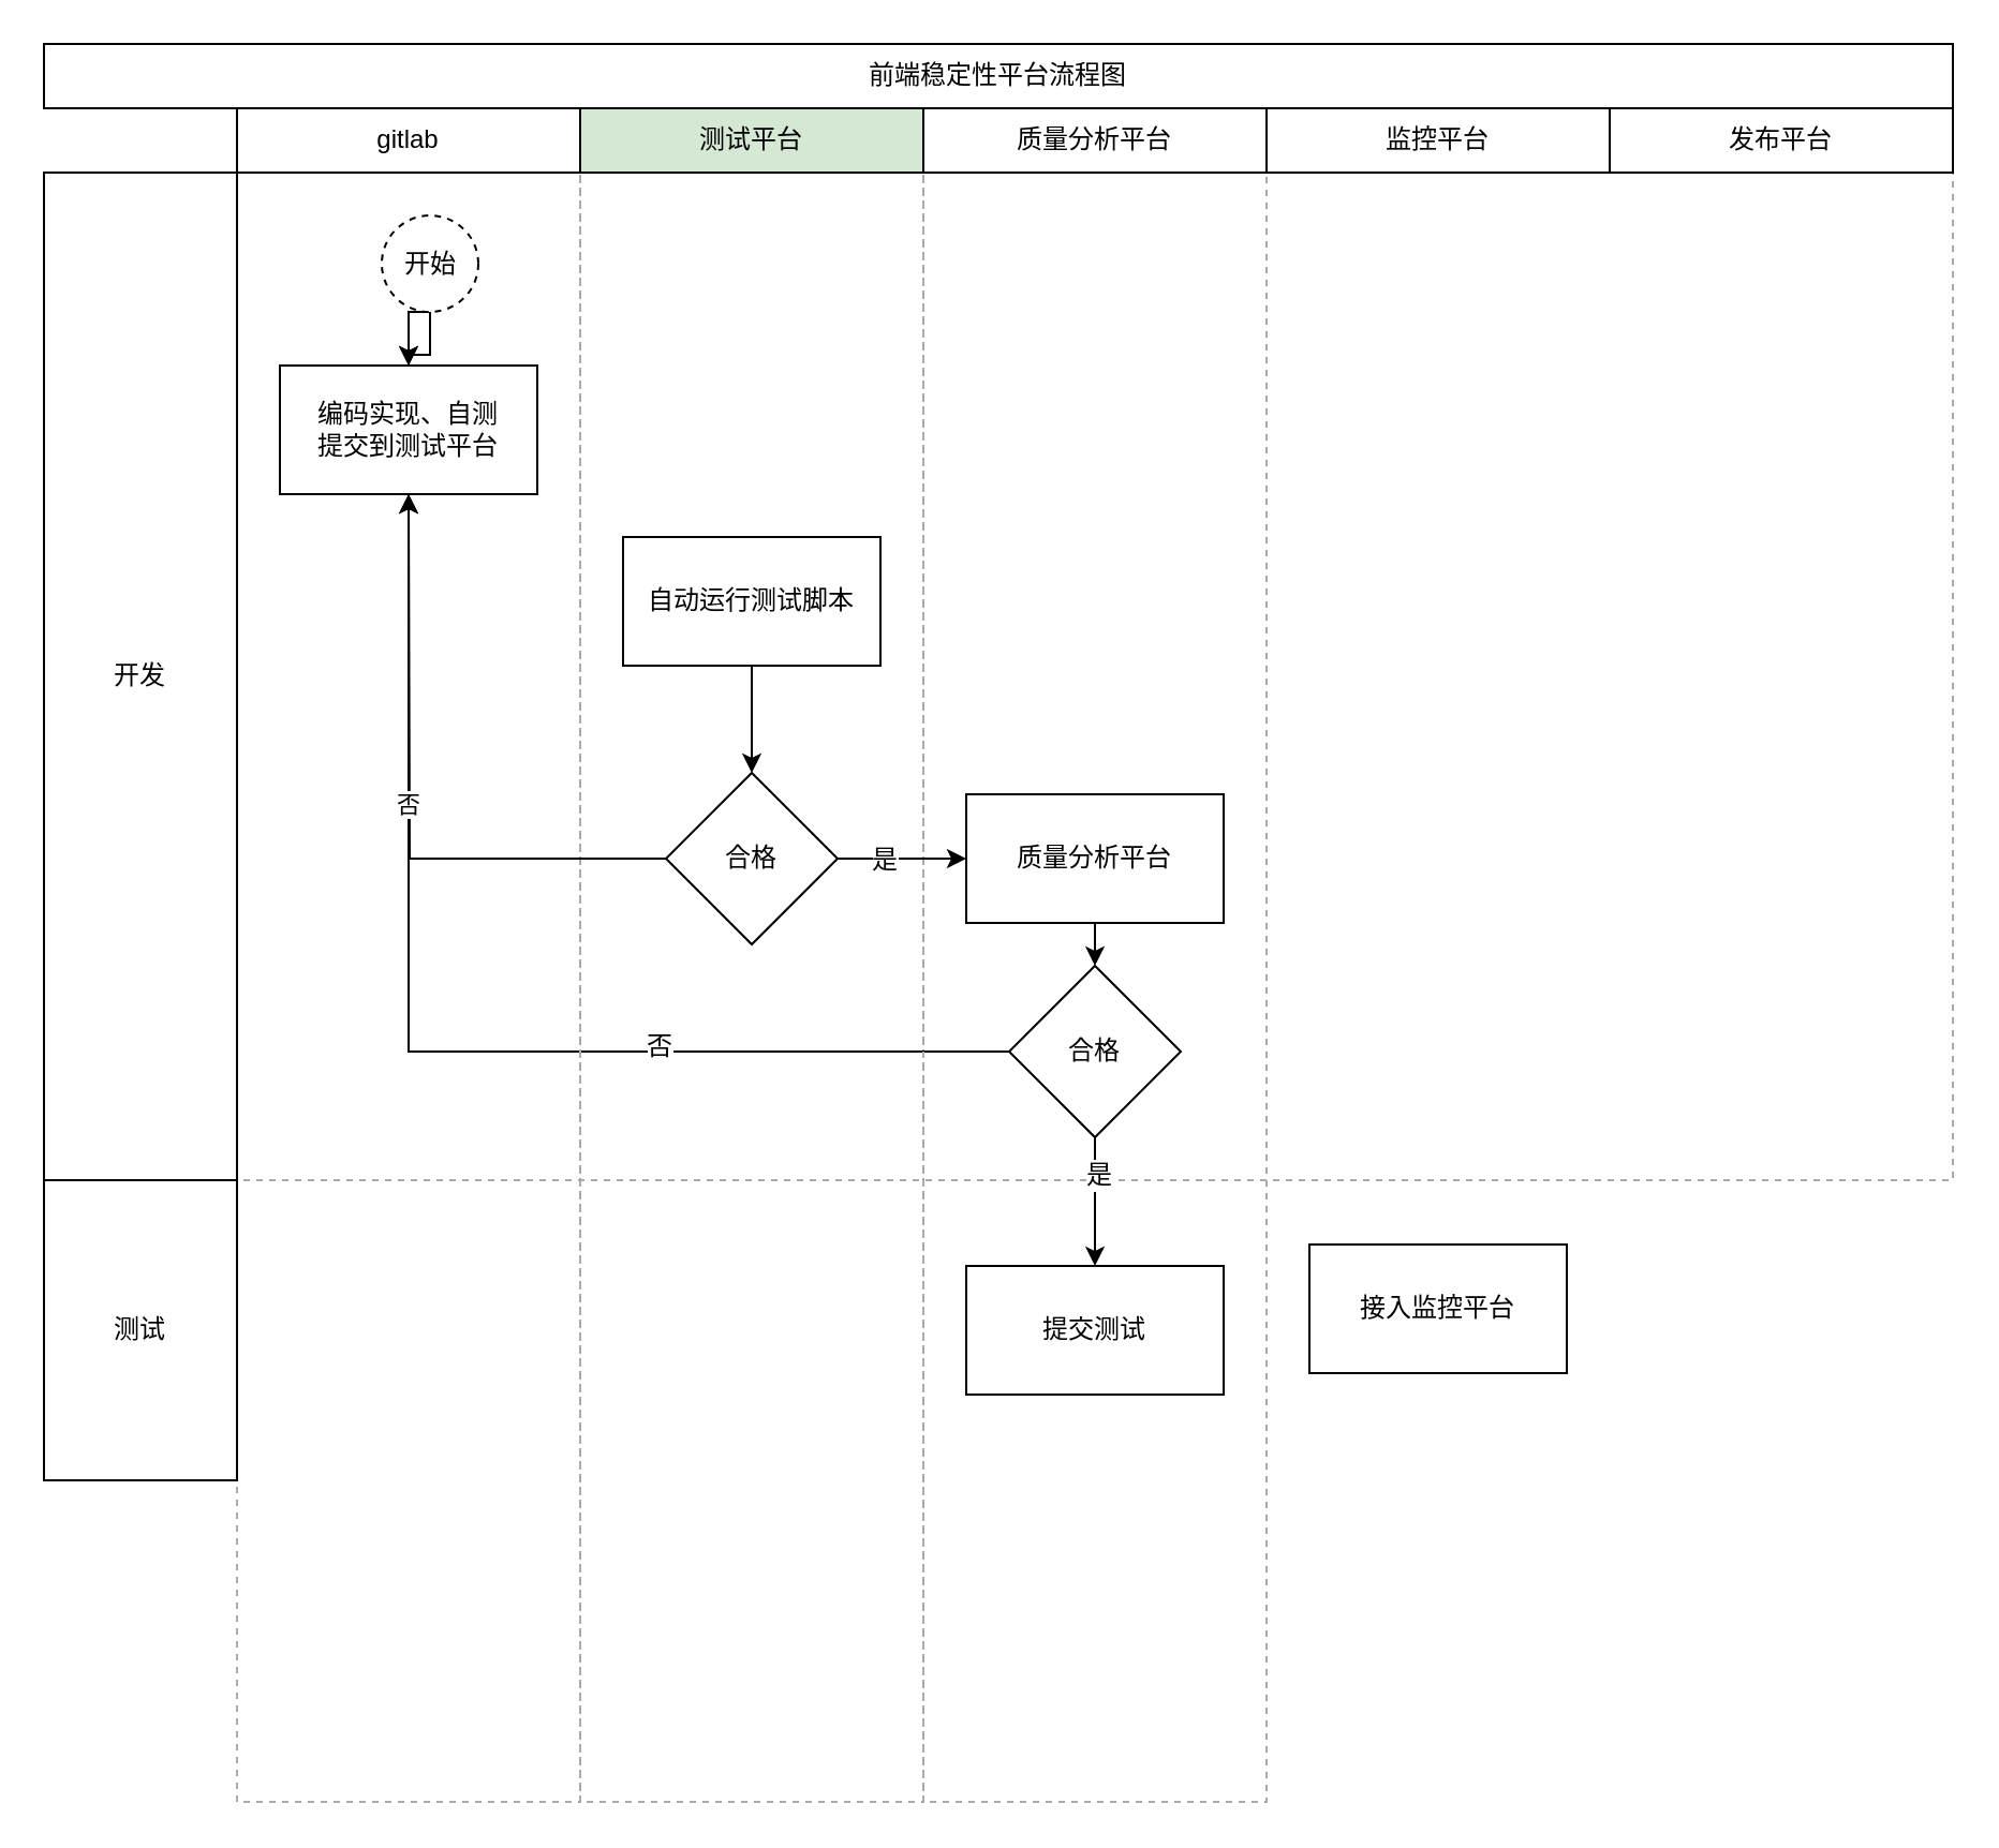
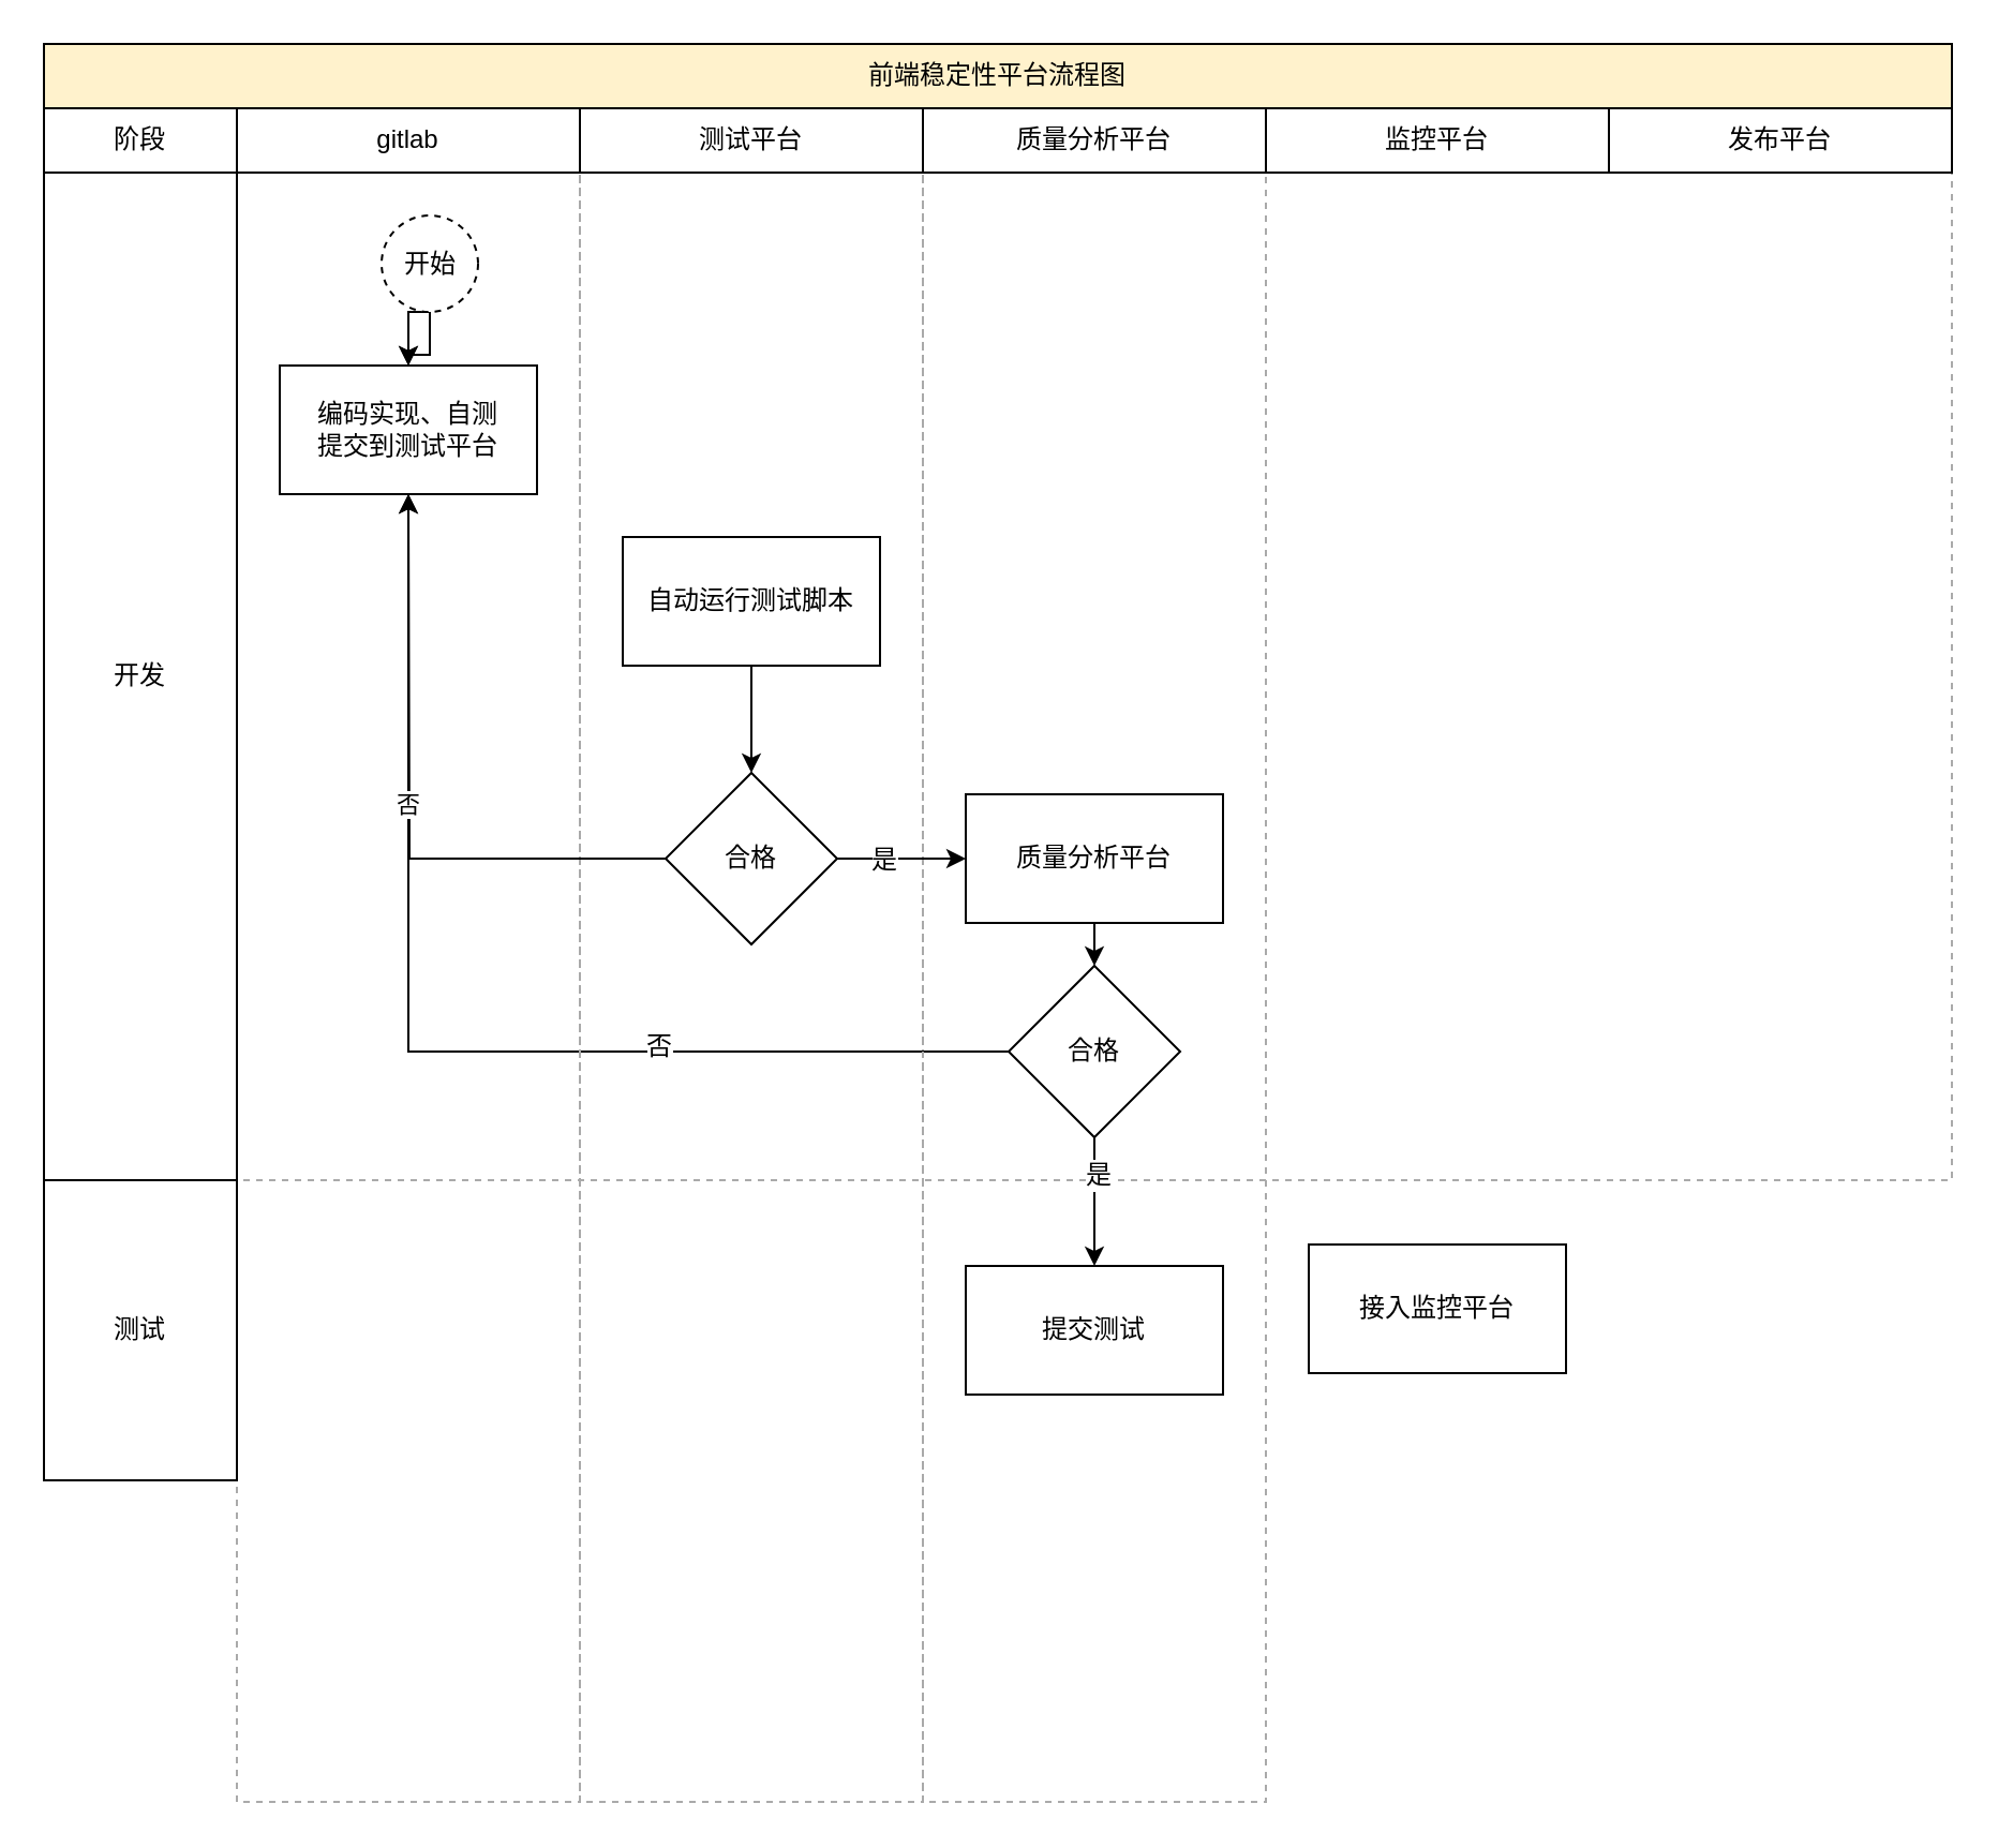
  <mxCell id="0" />
  <mxCell id="1" parent="0" />
  <mxCell id="2" value="" style="rounded=0;whiteSpace=wrap;html=1;strokeColor=#aaa;fillColor=none;gradientColor=none;dashed=1;" vertex="1" parent="1"><mxGeometry x="110" y="80" width="800" height="470" as="geometry" /></mxCell>
  <mxCell id="3" value="" style="rounded=0;whiteSpace=wrap;html=1;gradientColor=none;fillColor=none;dashed=1;strokeColor=#aaa;" vertex="1" parent="1"><mxGeometry x="430" y="80" width="160" height="760" as="geometry" /></mxCell>
  <mxCell id="4" style="edgeStyle=orthogonalEdgeStyle;rounded=0;orthogonalLoop=1;jettySize=auto;html=1;exitX=0;exitY=0.5;exitDx=0;exitDy=0;entryX=0.5;entryY=1;entryDx=0;entryDy=0;" edge="1" parent="1" source="30" target="18"><mxGeometry relative="1" as="geometry"><mxPoint x="190" y="390" as="targetPoint" /></mxGeometry></mxCell>
  <mxCell id="5" value="否" style="text;html=1;align=center;verticalAlign=middle;resizable=0;points=[];;labelBackgroundColor=#ffffff;" vertex="1" connectable="0" parent="4"><mxGeometry x="-0.393" y="-3" relative="1" as="geometry"><mxPoint as="offset" /></mxGeometry></mxCell>
  <mxCell id="6" value="" style="rounded=0;whiteSpace=wrap;html=1;gradientColor=none;fillColor=none;dashed=1;strokeColor=#aaa;" vertex="1" parent="1"><mxGeometry x="270" y="80" width="160" height="760" as="geometry" /></mxCell>
  <mxCell id="7" value="" style="rounded=0;whiteSpace=wrap;html=1;gradientColor=none;fillColor=none;dashed=1;strokeColor=#aaa;" parent="1" vertex="1"><mxGeometry x="110" y="80" width="160" height="760" as="geometry" /></mxCell>
- <mxCell id="8" value="前端稳定性平台流程图" style="rounded=0;whiteSpace=wrap;html=1;" parent="1" vertex="1"><mxGeometry x="20" y="20" width="890" height="30" as="geometry" /></mxCell>
+ <mxCell id="8" value="前端稳定性平台流程图" style="rounded=0;whiteSpace=wrap;html=1;fillColor=#fff2cc;" parent="1" vertex="1"><mxGeometry x="20" y="20" width="890" height="30" as="geometry" /></mxCell>
+ <mxCell id="9" value="阶段" style="rounded=0;whiteSpace=wrap;html=1;" parent="1" vertex="1"><mxGeometry x="20" y="50" width="90" height="30" as="geometry" /></mxCell>
  <mxCell id="10" value="gitlab" style="rounded=0;whiteSpace=wrap;html=1;" parent="1" vertex="1"><mxGeometry x="110" y="50" width="160" height="30" as="geometry" /></mxCell>
- <mxCell id="11" value="测试平台" style="rounded=0;whiteSpace=wrap;html=1;fillColor=#d5e8d4;" parent="1" vertex="1"><mxGeometry x="270" y="50" width="160" height="30" as="geometry" /></mxCell>
+ <mxCell id="11" value="测试平台" style="rounded=0;whiteSpace=wrap;html=1;" parent="1" vertex="1"><mxGeometry x="270" y="50" width="160" height="30" as="geometry" /></mxCell>
  <mxCell id="12" value="质量分析平台" style="rounded=0;whiteSpace=wrap;html=1;" parent="1" vertex="1"><mxGeometry x="430" y="50" width="160" height="30" as="geometry" /></mxCell>
  <mxCell id="13" value="监控平台" style="rounded=0;whiteSpace=wrap;html=1;" parent="1" vertex="1"><mxGeometry x="590" y="50" width="160" height="30" as="geometry" /></mxCell>
  <mxCell id="14" value="发布平台" style="rounded=0;whiteSpace=wrap;html=1;" parent="1" vertex="1"><mxGeometry x="750" y="50" width="160" height="30" as="geometry" /></mxCell>
  <mxCell id="15" style="edgeStyle=orthogonalEdgeStyle;rounded=0;orthogonalLoop=1;jettySize=auto;html=1;exitX=0.5;exitY=1;exitDx=0;exitDy=0;entryX=0.5;entryY=0;entryDx=0;entryDy=0;" parent="1" source="17" edge="1"><mxGeometry relative="1" as="geometry"><mxPoint x="190" y="170" as="targetPoint" /></mxGeometry></mxCell>
  <mxCell id="16" value="" style="edgeStyle=orthogonalEdgeStyle;rounded=0;orthogonalLoop=1;jettySize=auto;html=1;" parent="1" source="17" target="18" edge="1"><mxGeometry relative="1" as="geometry" /></mxCell>
  <mxCell id="17" value="开始" style="ellipse;whiteSpace=wrap;html=1;aspect=fixed;dashed=1;" parent="1" vertex="1"><mxGeometry x="177.5" y="100" width="45" height="45" as="geometry" /></mxCell>
  <mxCell id="18" value="编码实现、自测&lt;br&gt;提交到测试平台" style="rounded=0;whiteSpace=wrap;html=1;" parent="1" vertex="1"><mxGeometry x="130" y="170" width="120" height="60" as="geometry" /></mxCell>
  <mxCell id="19" style="edgeStyle=orthogonalEdgeStyle;rounded=0;orthogonalLoop=1;jettySize=auto;html=1;exitX=0.5;exitY=1;exitDx=0;exitDy=0;" parent="1" source="20" target="24" edge="1"><mxGeometry relative="1" as="geometry" /></mxCell>
  <mxCell id="20" value="自动运行测试脚本" style="rounded=0;whiteSpace=wrap;html=1;" parent="1" vertex="1"><mxGeometry x="290" y="250" width="120" height="60" as="geometry" /></mxCell>
  <mxCell id="21" value="否" style="edgeStyle=orthogonalEdgeStyle;rounded=0;orthogonalLoop=1;jettySize=auto;html=1;exitX=0;exitY=0.5;exitDx=0;exitDy=0;entryX=0.5;entryY=1;entryDx=0;entryDy=0;" parent="1" source="24" edge="1"><mxGeometry relative="1" as="geometry"><mxPoint x="190" y="230" as="targetPoint" /></mxGeometry></mxCell>
  <mxCell id="22" style="edgeStyle=orthogonalEdgeStyle;rounded=0;orthogonalLoop=1;jettySize=auto;html=1;exitX=1;exitY=0.5;exitDx=0;exitDy=0;entryX=0;entryY=0.5;entryDx=0;entryDy=0;" parent="1" source="24" target="26" edge="1"><mxGeometry relative="1" as="geometry" /></mxCell>
  <mxCell id="23" value="是" style="text;html=1;align=center;verticalAlign=middle;resizable=0;points=[];;labelBackgroundColor=#ffffff;" parent="22" vertex="1" connectable="0"><mxGeometry x="-0.3" relative="1" as="geometry"><mxPoint as="offset" /></mxGeometry></mxCell>
  <mxCell id="24" value="合格" style="rhombus;whiteSpace=wrap;html=1;" parent="1" vertex="1"><mxGeometry x="310" y="360" width="80" height="80" as="geometry" /></mxCell>
  <mxCell id="25" style="edgeStyle=orthogonalEdgeStyle;rounded=0;orthogonalLoop=1;jettySize=auto;html=1;exitX=0.5;exitY=1;exitDx=0;exitDy=0;entryX=0.5;entryY=0;entryDx=0;entryDy=0;" edge="1" parent="1" source="26" target="30"><mxGeometry relative="1" as="geometry" /></mxCell>
  <mxCell id="26" value="质量分析平台" style="rounded=0;whiteSpace=wrap;html=1;" parent="1" vertex="1"><mxGeometry x="450" y="370" width="120" height="60" as="geometry" /></mxCell>
  <mxCell id="27" value="开发" style="rounded=0;whiteSpace=wrap;html=1;fillColor=none;gradientColor=none;strokeColor=#000000;" parent="1" vertex="1"><mxGeometry x="20" y="80" width="90" height="470" as="geometry" /></mxCell>
  <mxCell id="28" style="edgeStyle=orthogonalEdgeStyle;rounded=0;orthogonalLoop=1;jettySize=auto;html=1;exitX=0.5;exitY=1;exitDx=0;exitDy=0;entryX=0.5;entryY=0;entryDx=0;entryDy=0;" edge="1" parent="1" source="30" target="32"><mxGeometry relative="1" as="geometry" /></mxCell>
  <mxCell id="29" value="是" style="text;html=1;align=center;verticalAlign=middle;resizable=0;points=[];;labelBackgroundColor=#ffffff;" vertex="1" connectable="0" parent="28"><mxGeometry x="-0.45" y="1" relative="1" as="geometry"><mxPoint as="offset" /></mxGeometry></mxCell>
  <mxCell id="30" value="合格" style="rhombus;whiteSpace=wrap;html=1;strokeColor=#000000;fillColor=none;gradientColor=none;" vertex="1" parent="1"><mxGeometry x="470" y="450" width="80" height="80" as="geometry" /></mxCell>
  <mxCell id="31" value="接入监控平台" style="rounded=0;whiteSpace=wrap;html=1;strokeColor=#000000;fillColor=none;gradientColor=none;" vertex="1" parent="1"><mxGeometry x="610" y="580" width="120" height="60" as="geometry" /></mxCell>
  <mxCell id="32" value="提交测试" style="rounded=0;whiteSpace=wrap;html=1;strokeColor=#000000;fillColor=none;gradientColor=none;" vertex="1" parent="1"><mxGeometry x="450" y="590" width="120" height="60" as="geometry" /></mxCell>
  <mxCell id="33" value="测试" style="rounded=0;whiteSpace=wrap;html=1;strokeColor=#000000;fillColor=none;gradientColor=none;" vertex="1" parent="1"><mxGeometry x="20" y="550" width="90" height="140" as="geometry" /></mxCell>
